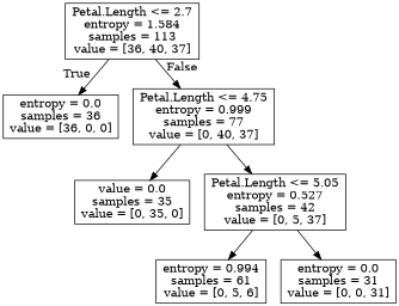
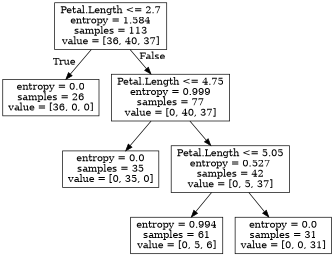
  digraph {
    fontname="DejaVu Serif"
    node [fontname="DejaVu Serif" shape=box]
    edge [fontname="DejaVu Serif"]
    n1 [label="Petal.Length <= 2.7\nentropy = 1.584\nsamples = 113\nvalue = [36, 40, 37]"]
-   n2 [label="entropy = 0.0\nsamples = 36\nvalue = [36, 0, 0]"]
+   n2 [label="entropy = 0.0\nsamples = 26\nvalue = [36, 0, 0]"]
    n3 [label="Petal.Length <= 4.75\nentropy = 0.999\nsamples = 77\nvalue = [0, 40, 37]"]
-   n4 [label="value = 0.0\nsamples = 35\nvalue = [0, 35, 0]"]
+   n4 [label="entropy = 0.0\nsamples = 35\nvalue = [0, 35, 0]"]
    n5 [label="Petal.Length <= 5.05\nentropy = 0.527\nsamples = 42\nvalue = [0, 5, 37]"]
    n6 [label="entropy = 0.994\nsamples = 61\nvalue = [0, 5, 6]"]
    n7 [label="entropy = 0.0\nsamples = 31\nvalue = [0, 0, 31]"]
    n1 -> n2 [headlabel=True labelangle=45 labeldistance=2.5]
    n1 -> n3 [headlabel=False labelangle=-45 labeldistance=2.5]
    n3 -> n4
    n3 -> n5
    n5 -> n6
    n5 -> n7
  }
